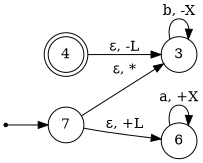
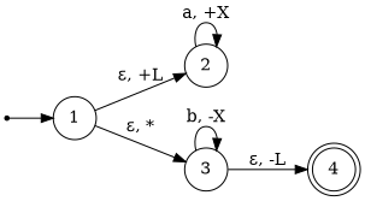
  digraph {
    rankdir=LR
    node [shape=circle]
-   n1 [label=7]
-   n2 [label=6]
+   n1 [label=1]
+   n2 [label=2]
    n3 [label=3]
    n4 [label=4 shape=doublecircle]
    Start [shape=point]
    n1 -> n2 [label="ε, +L"]
    n1 -> n3 [label="ε, *"]
    n2 -> n2 [label="a, +X"]
    n3 -> n3 [label="b, -X"]
-   n4 -> n3 [label="ε, -L"]
+   n3 -> n4 [label="ε, -L"]
    Start -> n1 [arrowhead=normal]
  }
